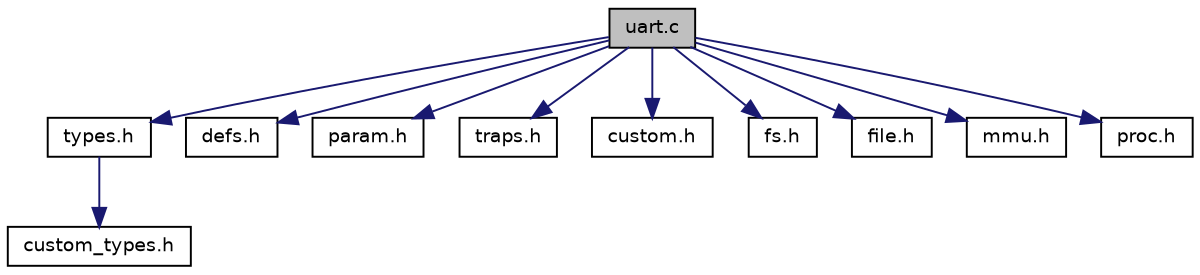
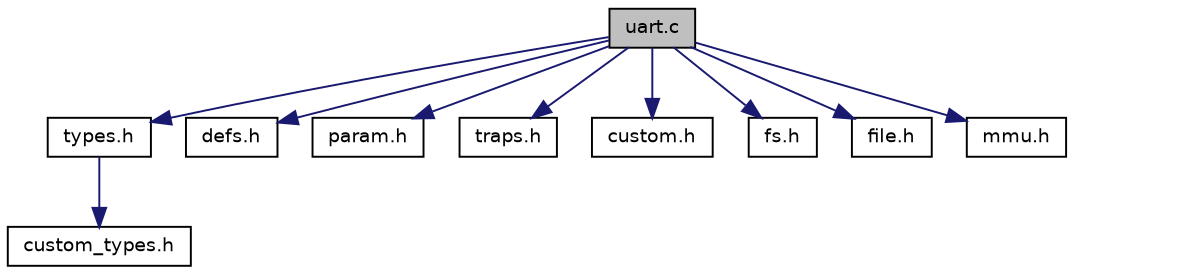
  digraph {
    node [color=black fillcolor=white fontname=Helvetica fontsize=10 shape=record style=filled]
    edge [color=midnightblue fontname=Helvetica fontsize=10 labelfontname=Helvetica labelfontsize=10 style=solid]
    n1 [fillcolor=grey75 fontcolor=black height=0.2 label="uart.c" width=0.4]
    n2 [height=0.2 label="types.h" width=0.4]
    n3 [height=0.2 label="defs.h" width=0.4]
    n4 [height=0.2 label="param.h" width=0.4]
    n5 [height=0.2 label="traps.h" width=0.4]
    n6 [height=0.2 label="custom.h" width=0.4]
    n7 [height=0.2 label="fs.h" width=0.4]
    n8 [height=0.2 label="file.h" width=0.4]
    n9 [height=0.2 label="mmu.h" width=0.4]
-   n10 [height=0.2 label="proc.h" width=0.4]
    n11 [height=0.2 label="custom_types.h" width=0.4]
    n1 -> n2
    n1 -> n3
    n1 -> n4
    n1 -> n5
    n1 -> n6
    n1 -> n7
    n1 -> n8
    n1 -> n9
-   n1 -> n10
    n2 -> n11
  }
